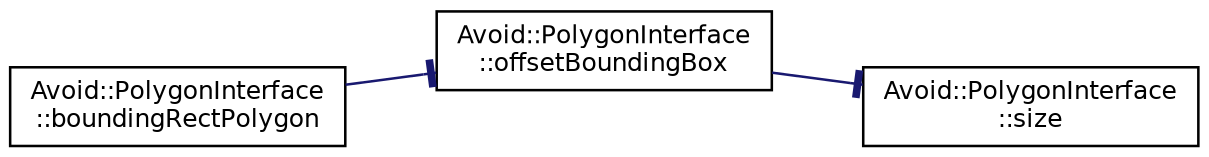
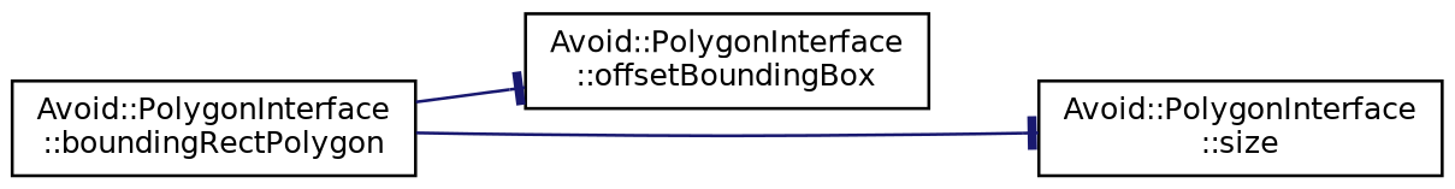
  digraph {
    rankdir=LR
    node [color=black fillcolor=white fontname=Helvetica fontsize=10 shape=record style=filled]
    edge [arrowhead=tee color=midnightblue fontname=Helvetica fontsize=10 labelfontname=Helvetica labelfontsize=10 style=solid]
    n1 [height=0.2 label="Avoid::PolygonInterface\l::boundingRectPolygon" width=0.4]
    n2 [height=0.2 label="Avoid::PolygonInterface\l::offsetBoundingBox" width=0.4]
    n3 [height=0.2 label="Avoid::PolygonInterface\l::size" width=0.4]
    n1 -> n2
-   n2 -> n3
+   n1 -> n3
  }
